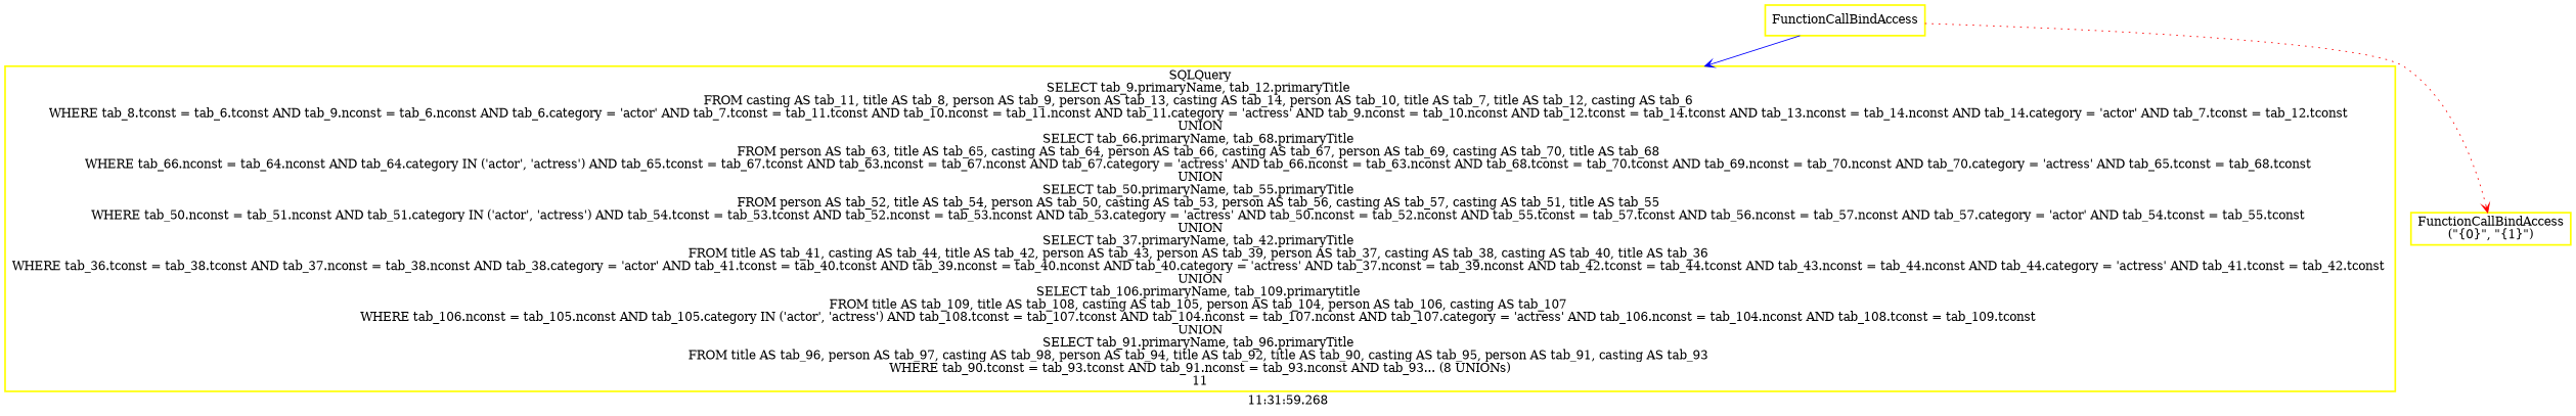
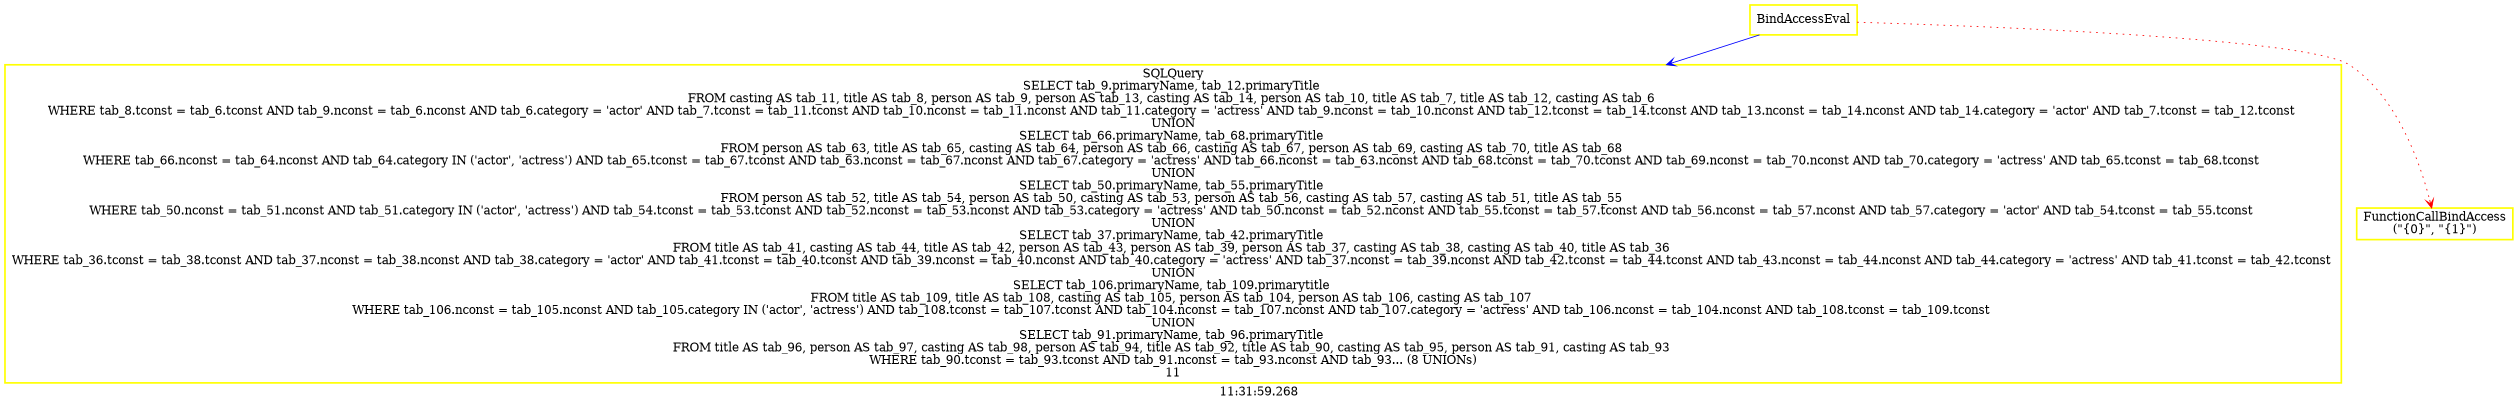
  digraph {
    label="11:31:59.268"
    node [color=yellow fontcolor=black shape=rectangle style=bold]
    edge [arrowhead=vee]
-   n1 [label=FunctionCallBindAccess]
+   n1 [label=BindAccessEval]
    n2 [label="SQLQuery\nSELECT tab_9.primaryName, tab_12.primaryTitle \nFROM casting AS tab_11, title AS tab_8, person AS tab_9, person AS tab_13, casting AS tab_14, person AS tab_10, title AS tab_7, title AS tab_12, casting AS tab_6 \nWHERE tab_8.tconst = tab_6.tconst AND tab_9.nconst = tab_6.nconst AND tab_6.category = 'actor' AND tab_7.tconst = tab_11.tconst AND tab_10.nconst = tab_11.nconst AND tab_11.category = 'actress' AND tab_9.nconst = tab_10.nconst AND tab_12.tconst = tab_14.tconst AND tab_13.nconst = tab_14.nconst AND tab_14.category = 'actor' AND tab_7.tconst = tab_12.tconst \nUNION\nSELECT tab_66.primaryName, tab_68.primaryTitle \nFROM person AS tab_63, title AS tab_65, casting AS tab_64, person AS tab_66, casting AS tab_67, person AS tab_69, casting AS tab_70, title AS tab_68 \nWHERE tab_66.nconst = tab_64.nconst AND tab_64.category IN ('actor', 'actress') AND tab_65.tconst = tab_67.tconst AND tab_63.nconst = tab_67.nconst AND tab_67.category = 'actress' AND tab_66.nconst = tab_63.nconst AND tab_68.tconst = tab_70.tconst AND tab_69.nconst = tab_70.nconst AND tab_70.category = 'actress' AND tab_65.tconst = tab_68.tconst \nUNION\nSELECT tab_50.primaryName, tab_55.primaryTitle \nFROM person AS tab_52, title AS tab_54, person AS tab_50, casting AS tab_53, person AS tab_56, casting AS tab_57, casting AS tab_51, title AS tab_55 \nWHERE tab_50.nconst = tab_51.nconst AND tab_51.category IN ('actor', 'actress') AND tab_54.tconst = tab_53.tconst AND tab_52.nconst = tab_53.nconst AND tab_53.category = 'actress' AND tab_50.nconst = tab_52.nconst AND tab_55.tconst = tab_57.tconst AND tab_56.nconst = tab_57.nconst AND tab_57.category = 'actor' AND tab_54.tconst = tab_55.tconst \nUNION\nSELECT tab_37.primaryName, tab_42.primaryTitle \nFROM title AS tab_41, casting AS tab_44, title AS tab_42, person AS tab_43, person AS tab_39, person AS tab_37, casting AS tab_38, casting AS tab_40, title AS tab_36 \nWHERE tab_36.tconst = tab_38.tconst AND tab_37.nconst = tab_38.nconst AND tab_38.category = 'actor' AND tab_41.tconst = tab_40.tconst AND tab_39.nconst = tab_40.nconst AND tab_40.category = 'actress' AND tab_37.nconst = tab_39.nconst AND tab_42.tconst = tab_44.tconst AND tab_43.nconst = tab_44.nconst AND tab_44.category = 'actress' AND tab_41.tconst = tab_42.tconst \nUNION\nSELECT tab_106.primaryName, tab_109.primarytitle \nFROM title AS tab_109, title AS tab_108, casting AS tab_105, person AS tab_104, person AS tab_106, casting AS tab_107 \nWHERE tab_106.nconst = tab_105.nconst AND tab_105.category IN ('actor', 'actress') AND tab_108.tconst = tab_107.tconst AND tab_104.nconst = tab_107.nconst AND tab_107.category = 'actress' AND tab_106.nconst = tab_104.nconst AND tab_108.tconst = tab_109.tconst \nUNION\nSELECT tab_91.primaryName, tab_96.primaryTitle \nFROM title AS tab_96, person AS tab_97, casting AS tab_98, person AS tab_94, title AS tab_92, title AS tab_90, casting AS tab_95, person AS tab_91, casting AS tab_93 \nWHERE tab_90.tconst = tab_93.tconst AND tab_91.nconst = tab_93.nconst AND tab_93... (8 UNIONs)\n11"]
    n3 [label="FunctionCallBindAccess\n(\"{0}\", \"{1}\")"]
    n1 -> n2 [color=blue style=solid]
    n1 -> n3 [color=red style=dotted]
  }
